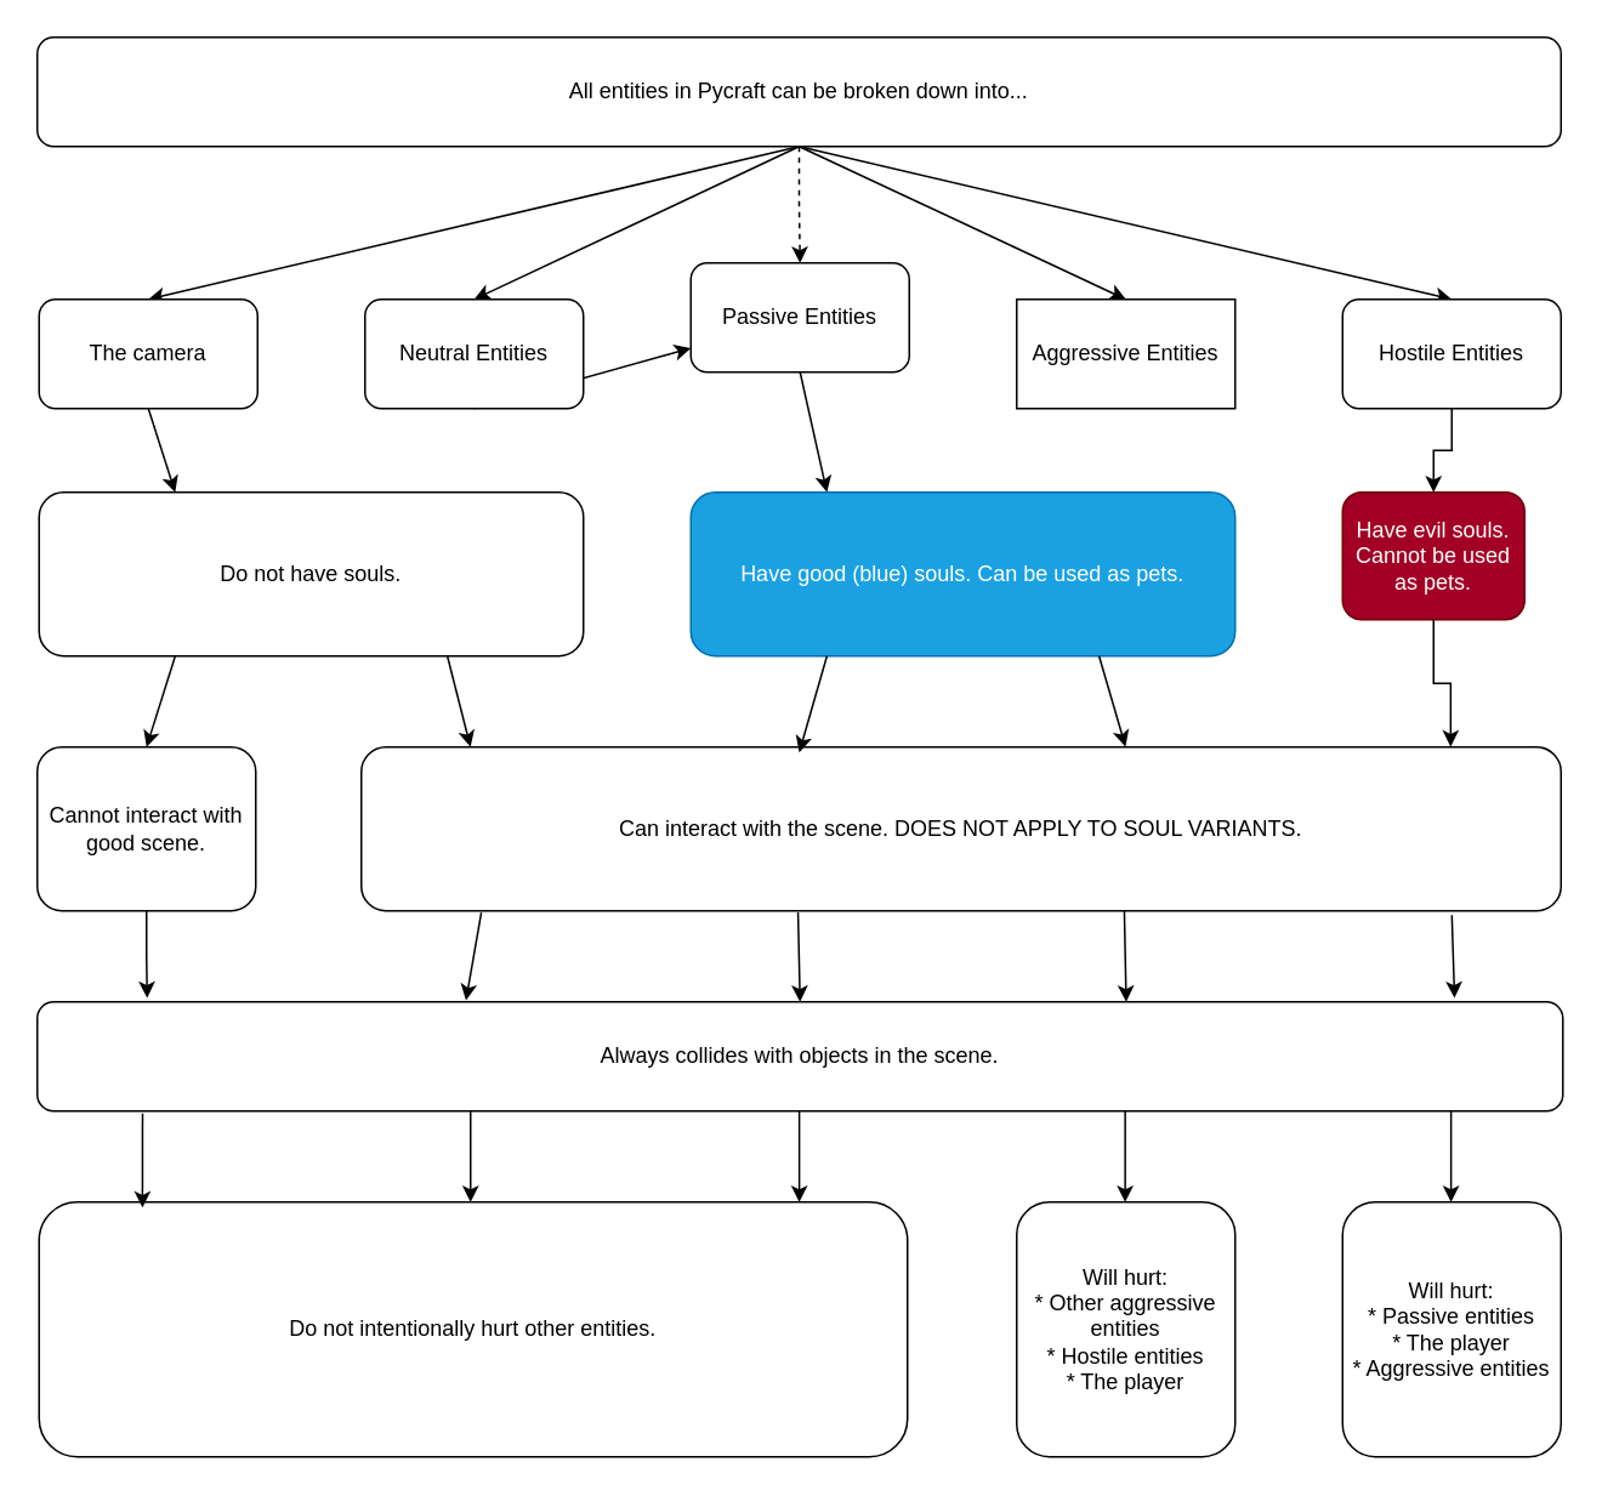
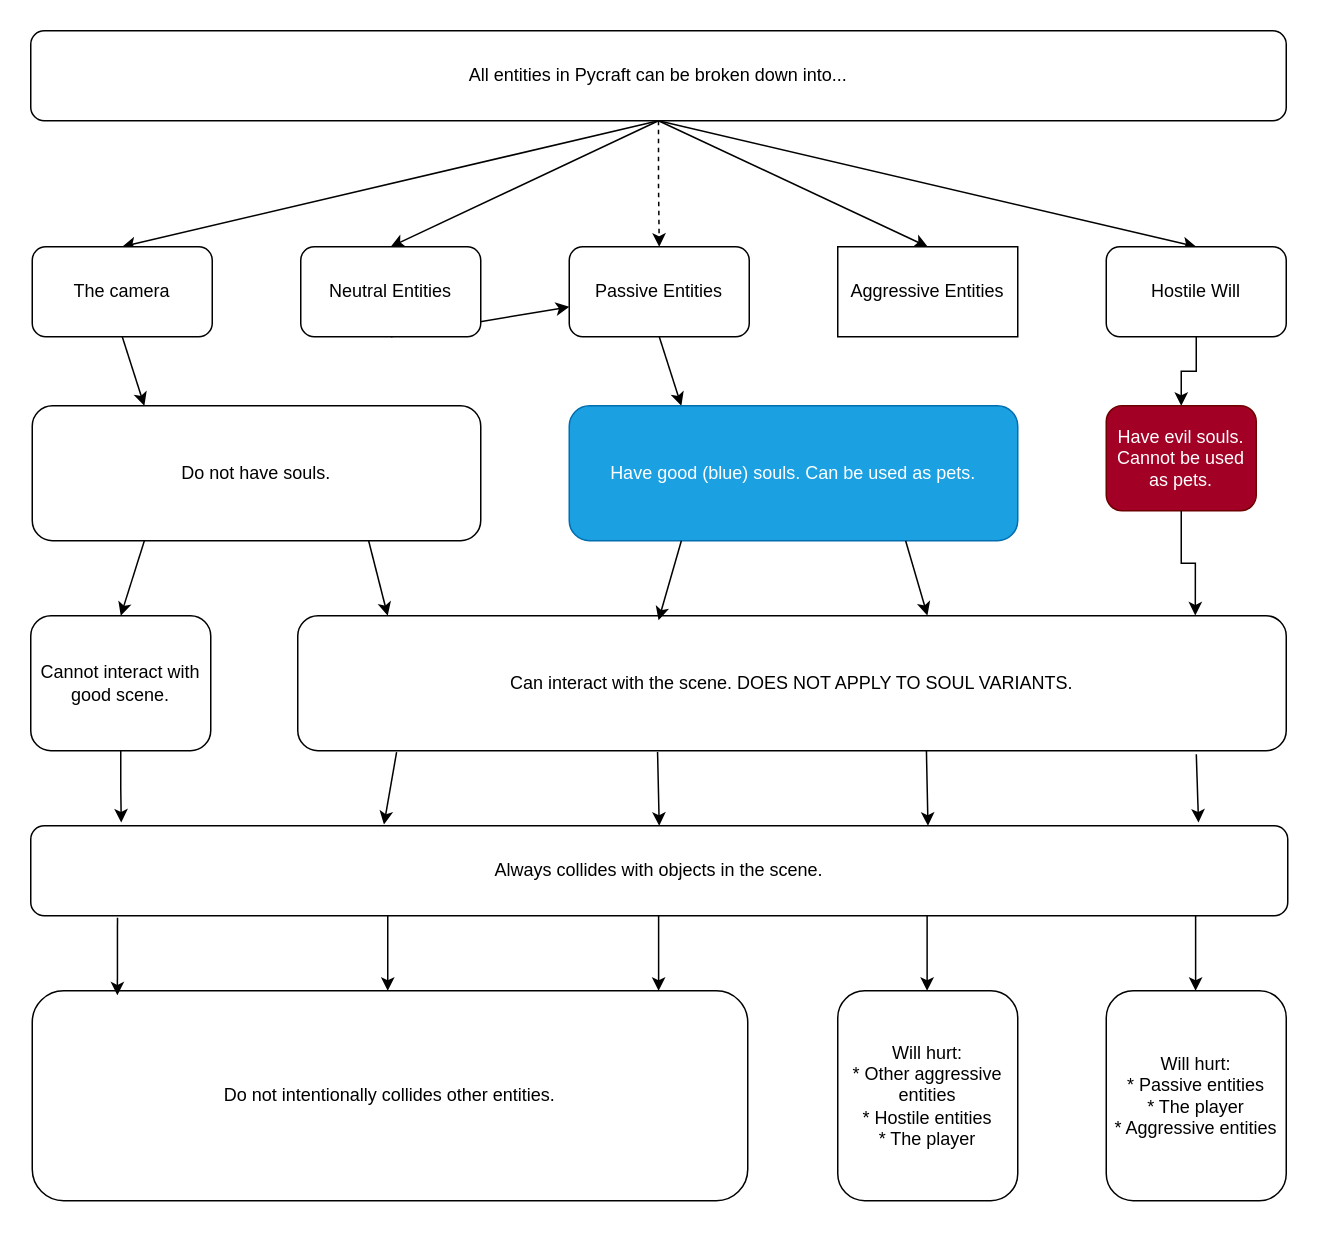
  <mxCell id="0" />
  <mxCell id="1" parent="0" />
  <mxCell id="2" style="rounded=0;orthogonalLoop=1;jettySize=auto;html=1;exitX=0.5;exitY=1;exitDx=0;exitDy=0;entryX=0.5;entryY=0;entryDx=0;entryDy=0;" edge="1" parent="1" source="7" target="9"><mxGeometry relative="1" as="geometry" /></mxCell>
  <mxCell id="3" style="rounded=0;orthogonalLoop=1;jettySize=auto;html=1;exitX=0.5;exitY=1;exitDx=0;exitDy=0;entryX=0.5;entryY=0;entryDx=0;entryDy=0;" edge="1" parent="1" source="7" target="11"><mxGeometry relative="1" as="geometry" /></mxCell>
  <mxCell id="4" style="edgeStyle=orthogonalEdgeStyle;rounded=0;orthogonalLoop=1;jettySize=auto;html=1;exitX=0.5;exitY=1;exitDx=0;exitDy=0;entryX=0.5;entryY=0;entryDx=0;entryDy=0;dashed=1;" edge="1" parent="1" source="7" target="13"><mxGeometry relative="1" as="geometry" /></mxCell>
  <mxCell id="5" style="rounded=0;orthogonalLoop=1;jettySize=auto;html=1;exitX=0.5;exitY=1;exitDx=0;exitDy=0;entryX=0.5;entryY=0;entryDx=0;entryDy=0;" edge="1" parent="1" source="7" target="14"><mxGeometry relative="1" as="geometry" /></mxCell>
  <mxCell id="6" style="rounded=0;orthogonalLoop=1;jettySize=auto;html=1;exitX=0.5;exitY=1;exitDx=0;exitDy=0;entryX=0.5;entryY=0;entryDx=0;entryDy=0;" edge="1" parent="1" source="7" target="16"><mxGeometry relative="1" as="geometry" /></mxCell>
  <mxCell id="7" value="All entities in Pycraft can be broken down into..." style="rounded=1;whiteSpace=wrap;html=1;" vertex="1" parent="1"><mxGeometry x="20" y="20" width="837" height="60" as="geometry" /></mxCell>
  <mxCell id="8" style="rounded=0;orthogonalLoop=1;jettySize=auto;html=1;exitX=0.5;exitY=1;exitDx=0;exitDy=0;entryX=0.25;entryY=0;entryDx=0;entryDy=0;" edge="1" parent="1" source="9" target="20"><mxGeometry relative="1" as="geometry" /></mxCell>
  <mxCell id="9" value="The camera" style="rounded=1;whiteSpace=wrap;html=1;" vertex="1" parent="1"><mxGeometry x="21" y="164" width="120" height="60" as="geometry" /></mxCell>
  <mxCell id="10" style="rounded=0;orthogonalLoop=1;jettySize=auto;html=1;exitX=0.5;exitY=1;exitDx=0;exitDy=0;" edge="1" parent="1" source="11" target="13"><mxGeometry relative="1" as="geometry" /></mxCell>
  <mxCell id="11" value="Neutral Entities" style="rounded=1;whiteSpace=wrap;html=1;" vertex="1" parent="1"><mxGeometry x="200" y="164" width="120" height="60" as="geometry" /></mxCell>
  <mxCell id="12" style="rounded=0;orthogonalLoop=1;jettySize=auto;html=1;exitX=0.5;exitY=1;exitDx=0;exitDy=0;entryX=0.25;entryY=0;entryDx=0;entryDy=0;" edge="1" parent="1" source="13" target="17"><mxGeometry relative="1" as="geometry" /></mxCell>
- <mxCell id="13" value="Passive Entities" style="rounded=1;whiteSpace=wrap;html=1;" vertex="1" parent="1"><mxGeometry x="379" y="144" width="120" height="60" as="geometry" /></mxCell>
+ <mxCell id="13" value="Passive Entities" style="rounded=1;whiteSpace=wrap;html=1;" vertex="1" parent="1"><mxGeometry x="379" y="164" width="120" height="60" as="geometry" /></mxCell>
  <mxCell id="14" value="Aggressive Entities" style="whiteSpace=wrap;html=1;rounded=0;" vertex="1" parent="1"><mxGeometry x="558" y="164" width="120" height="60" as="geometry" /></mxCell>
  <mxCell id="15" style="edgeStyle=orthogonalEdgeStyle;rounded=0;orthogonalLoop=1;jettySize=auto;html=1;exitX=0.5;exitY=1;exitDx=0;exitDy=0;entryX=0.5;entryY=0;entryDx=0;entryDy=0;" edge="1" parent="1" source="16" target="18"><mxGeometry relative="1" as="geometry" /></mxCell>
- <mxCell id="16" value="Hostile Entities" style="rounded=1;whiteSpace=wrap;html=1;" vertex="1" parent="1"><mxGeometry x="737" y="164" width="120" height="60" as="geometry" /></mxCell>
+ <mxCell id="16" value="Hostile Will" style="rounded=1;whiteSpace=wrap;html=1;" vertex="1" parent="1"><mxGeometry x="737" y="164" width="120" height="60" as="geometry" /></mxCell>
  <mxCell id="17" value="Have good (blue) souls. Can be used as pets." style="rounded=1;whiteSpace=wrap;html=1;fillColor=#1ba1e2;fontColor=#ffffff;strokeColor=#006EAF;" vertex="1" parent="1"><mxGeometry x="379" y="270" width="299" height="90" as="geometry" /></mxCell>
  <mxCell id="18" value="Have evil souls. Cannot be used as pets." style="rounded=1;whiteSpace=wrap;html=1;fillColor=#a20025;fontColor=#ffffff;strokeColor=#6F0000;" vertex="1" parent="1"><mxGeometry x="737" y="270" width="100" height="70" as="geometry" /></mxCell>
  <mxCell id="19" style="rounded=0;orthogonalLoop=1;jettySize=auto;html=1;exitX=0.25;exitY=1;exitDx=0;exitDy=0;entryX=0.5;entryY=0;entryDx=0;entryDy=0;" edge="1" parent="1" source="20" target="26"><mxGeometry relative="1" as="geometry" /></mxCell>
  <mxCell id="20" value="Do not have souls." style="rounded=1;whiteSpace=wrap;html=1;" vertex="1" parent="1"><mxGeometry x="21" y="270" width="299" height="90" as="geometry" /></mxCell>
  <mxCell id="21" value="Can interact with the scene. DOES NOT APPLY TO SOUL VARIANTS." style="rounded=1;whiteSpace=wrap;html=1;" vertex="1" parent="1"><mxGeometry y="410" width="659" height="90" as="geometry" x="198" /></mxCell>
  <mxCell id="22" style="rounded=0;orthogonalLoop=1;jettySize=auto;html=1;exitX=0.75;exitY=1;exitDx=0;exitDy=0;entryX=0.091;entryY=0;entryDx=0;entryDy=0;entryPerimeter=0;" edge="1" parent="1" source="20" target="21"><mxGeometry relative="1" as="geometry" /></mxCell>
  <mxCell id="23" style="rounded=0;orthogonalLoop=1;jettySize=auto;html=1;exitX=0.25;exitY=1;exitDx=0;exitDy=0;entryX=0.365;entryY=0.033;entryDx=0;entryDy=0;entryPerimeter=0;" edge="1" parent="1" source="17" target="21"><mxGeometry relative="1" as="geometry" /></mxCell>
  <mxCell id="24" style="rounded=0;orthogonalLoop=1;jettySize=auto;html=1;exitX=0.75;exitY=1;exitDx=0;exitDy=0;entryX=0.637;entryY=-0.002;entryDx=0;entryDy=0;entryPerimeter=0;" edge="1" parent="1" source="17" target="21"><mxGeometry relative="1" as="geometry" /></mxCell>
  <mxCell id="25" style="edgeStyle=orthogonalEdgeStyle;rounded=0;orthogonalLoop=1;jettySize=auto;html=1;exitX=0.5;exitY=1;exitDx=0;exitDy=0;entryX=0.908;entryY=-0.002;entryDx=0;entryDy=0;entryPerimeter=0;" edge="1" parent="1" source="18" target="21"><mxGeometry relative="1" as="geometry" /></mxCell>
  <mxCell id="26" value="Cannot interact with good scene." style="rounded=1;whiteSpace=wrap;html=1;" vertex="1" parent="1"><mxGeometry x="20" y="410" width="120" height="90" as="geometry" /></mxCell>
  <mxCell id="27" value="Always collides with objects in the scene." style="rounded=1;whiteSpace=wrap;html=1;" vertex="1" parent="1"><mxGeometry x="20" y="550" width="838" height="60" as="geometry" /></mxCell>
  <mxCell id="28" style="edgeStyle=orthogonalEdgeStyle;rounded=0;orthogonalLoop=1;jettySize=auto;html=1;exitX=0.5;exitY=1;exitDx=0;exitDy=0;entryX=0.072;entryY=-0.036;entryDx=0;entryDy=0;entryPerimeter=0;" edge="1" parent="1" source="26" target="27"><mxGeometry relative="1" as="geometry" /></mxCell>
  <mxCell id="29" value="" style="endArrow=classic;html=1;rounded=0;exitX=0.1;exitY=1.01;exitDx=0;exitDy=0;exitPerimeter=0;entryX=0.281;entryY=-0.013;entryDx=0;entryDy=0;entryPerimeter=0;" edge="1" parent="1" source="21" target="27"><mxGeometry width="50" height="50" relative="1" as="geometry"><mxPoint x="468" y="520" as="sourcePoint" /><mxPoint x="248" y="550" as="targetPoint" /></mxGeometry></mxCell>
  <mxCell id="30" value="" style="endArrow=classic;html=1;rounded=0;exitX=0.364;exitY=1.01;exitDx=0;exitDy=0;exitPerimeter=0;entryX=0.5;entryY=0;entryDx=0;entryDy=0;" edge="1" parent="1" source="21" target="27"><mxGeometry width="50" height="50" relative="1" as="geometry"><mxPoint x="468" y="520" as="sourcePoint" /><mxPoint x="518" y="470" as="targetPoint" /></mxGeometry></mxCell>
  <mxCell id="31" value="" style="endArrow=classic;html=1;rounded=0;exitX=0.636;exitY=1.002;exitDx=0;exitDy=0;exitPerimeter=0;entryX=0.709;entryY=-0.025;entryDx=0;entryDy=0;entryPerimeter=0;" edge="1" parent="1" source="21"><mxGeometry width="50" height="50" relative="1" as="geometry"><mxPoint x="617.839" y="503.84" as="sourcePoint" /><mxPoint x="618.152" y="550" as="targetPoint" /></mxGeometry></mxCell>
  <mxCell id="32" value="" style="endArrow=classic;html=1;rounded=0;entryX=0.929;entryY=-0.036;entryDx=0;entryDy=0;entryPerimeter=0;exitX=0.909;exitY=1.026;exitDx=0;exitDy=0;exitPerimeter=0;" edge="1" parent="1" source="21" target="27"><mxGeometry width="50" height="50" relative="1" as="geometry"><mxPoint x="848" y="530" as="sourcePoint" /><mxPoint x="898" y="480" as="targetPoint" /></mxGeometry></mxCell>
- <mxCell id="33" value="Do not intentionally hurt other entities." style="rounded=1;whiteSpace=wrap;html=1;" vertex="1" parent="1"><mxGeometry x="21" y="660" width="477" height="140" as="geometry" /></mxCell>
+ <mxCell id="33" value="Do not intentionally collides other entities." style="rounded=1;whiteSpace=wrap;html=1;" vertex="1" parent="1"><mxGeometry x="21" y="660" width="477" height="140" as="geometry" /></mxCell>
  <mxCell id="34" value="Will hurt:&lt;br&gt;* Other aggressive entities&lt;br&gt;* Hostile entities&lt;br&gt;* The player" style="rounded=1;whiteSpace=wrap;html=1;" vertex="1" parent="1"><mxGeometry x="558" y="660" width="120" height="140" as="geometry" /></mxCell>
  <mxCell id="35" value="Will hurt:&lt;br&gt;* Passive entities&lt;br&gt;* The player&lt;br&gt;* Aggressive entities" style="rounded=1;whiteSpace=wrap;html=1;" vertex="1" parent="1"><mxGeometry x="737" y="660" width="120" height="140" as="geometry" /></mxCell>
  <mxCell id="36" value="" style="endArrow=classic;html=1;rounded=0;exitX=0.069;exitY=1.022;exitDx=0;exitDy=0;exitPerimeter=0;entryX=0.119;entryY=0.022;entryDx=0;entryDy=0;entryPerimeter=0;" edge="1" parent="1" source="27" target="33"><mxGeometry width="50" height="50" relative="1" as="geometry"><mxPoint x="428" y="460" as="sourcePoint" /><mxPoint x="478" y="410" as="targetPoint" /></mxGeometry></mxCell>
  <mxCell id="37" value="" style="endArrow=classic;html=1;rounded=0;exitX=0.069;exitY=1.022;exitDx=0;exitDy=0;exitPerimeter=0;entryX=0.119;entryY=0.022;entryDx=0;entryDy=0;entryPerimeter=0;" edge="1" parent="1"><mxGeometry width="50" height="50" relative="1" as="geometry"><mxPoint x="258" y="610" as="sourcePoint" /><mxPoint x="258" y="660" as="targetPoint" /></mxGeometry></mxCell>
  <mxCell id="38" value="" style="endArrow=classic;html=1;rounded=0;exitX=0.069;exitY=1.022;exitDx=0;exitDy=0;exitPerimeter=0;entryX=0.119;entryY=0.022;entryDx=0;entryDy=0;entryPerimeter=0;" edge="1" parent="1"><mxGeometry width="50" height="50" relative="1" as="geometry"><mxPoint x="438.58" y="610" as="sourcePoint" /><mxPoint x="438.58" y="660" as="targetPoint" /></mxGeometry></mxCell>
  <mxCell id="39" value="" style="endArrow=classic;html=1;rounded=0;exitX=0.069;exitY=1.022;exitDx=0;exitDy=0;exitPerimeter=0;entryX=0.119;entryY=0.022;entryDx=0;entryDy=0;entryPerimeter=0;" edge="1" parent="1"><mxGeometry width="50" height="50" relative="1" as="geometry"><mxPoint x="617.58" y="610" as="sourcePoint" /><mxPoint x="617.58" y="660" as="targetPoint" /></mxGeometry></mxCell>
  <mxCell id="40" value="" style="endArrow=classic;html=1;rounded=0;exitX=0.069;exitY=1.022;exitDx=0;exitDy=0;exitPerimeter=0;entryX=0.119;entryY=0.022;entryDx=0;entryDy=0;entryPerimeter=0;" edge="1" parent="1"><mxGeometry width="50" height="50" relative="1" as="geometry"><mxPoint x="796.58" y="610" as="sourcePoint" /><mxPoint x="796.58" y="660" as="targetPoint" /></mxGeometry></mxCell>
